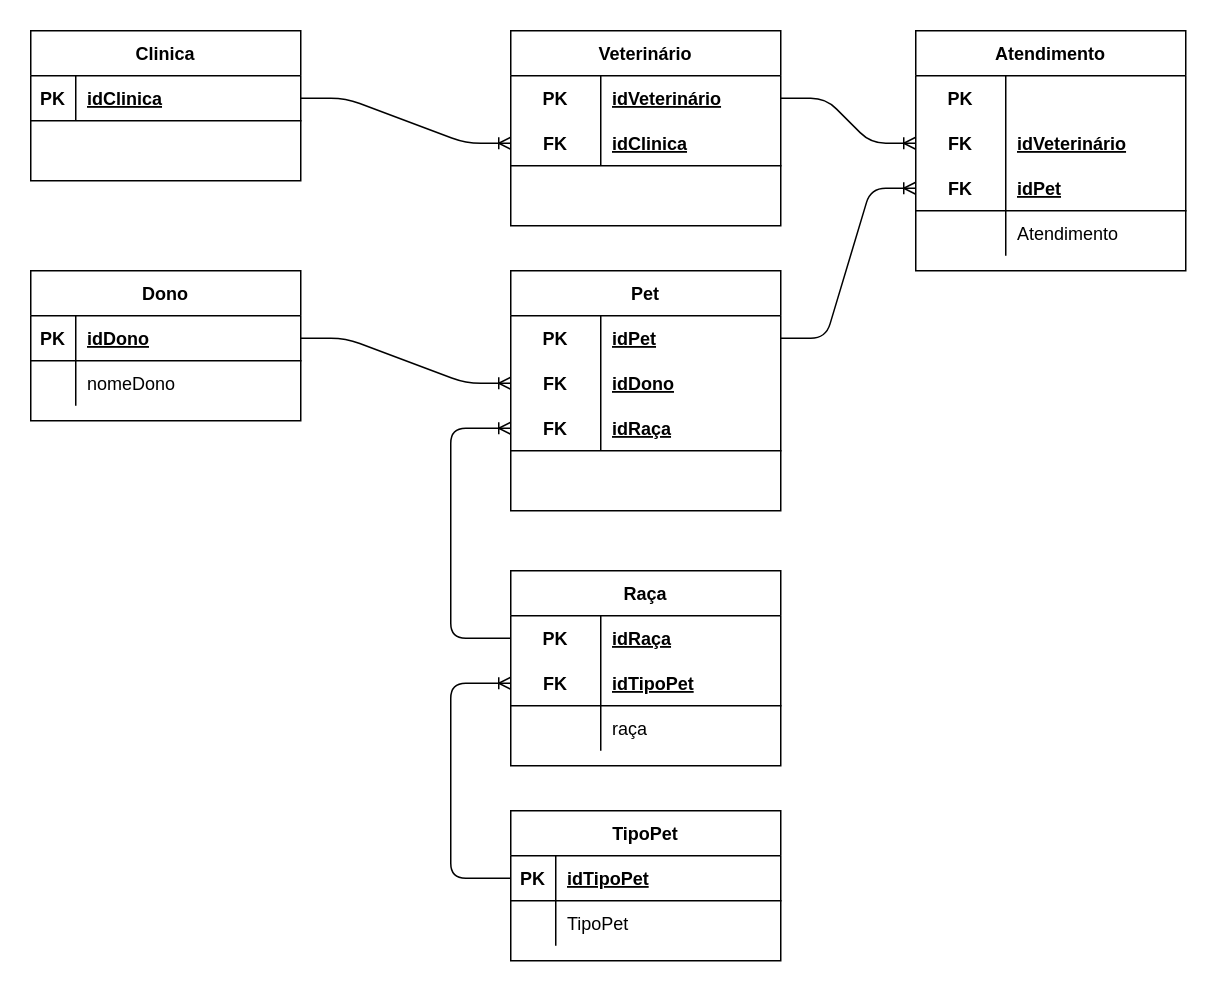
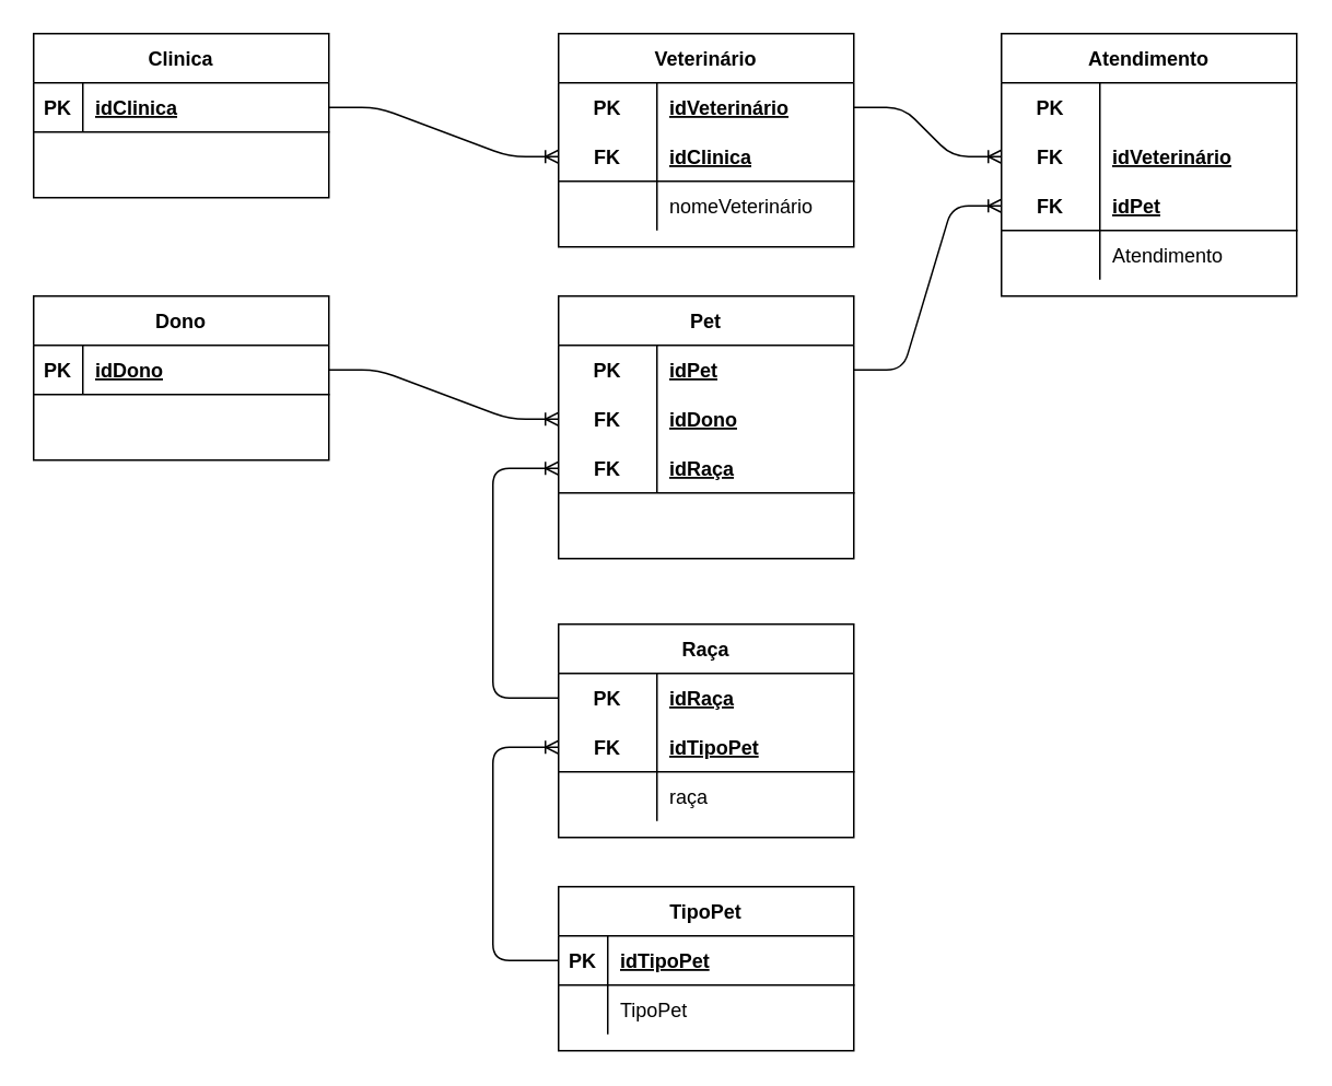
  <mxCell id="0" />
  <mxCell id="1" parent="0" />
  <mxCell id="2" value="Pet" style="shape=table;startSize=30;container=1;collapsible=1;childLayout=tableLayout;fixedRows=1;rowLines=0;fontStyle=1;align=center;resizeLast=1;" parent="1" vertex="1"><mxGeometry x="340" y="180" width="180" height="160" as="geometry" /></mxCell>
  <mxCell id="3" style="shape=partialRectangle;collapsible=0;dropTarget=0;pointerEvents=0;fillColor=none;top=0;left=0;bottom=0;right=0;points=[[0,0.5],[1,0.5]];portConstraint=eastwest;" parent="2" vertex="1"><mxGeometry y="30" width="180" height="30" as="geometry" /></mxCell>
  <mxCell id="4" value="PK" style="shape=partialRectangle;connectable=0;fillColor=none;top=0;left=0;bottom=0;right=0;fontStyle=1;overflow=hidden;" parent="3" vertex="1"><mxGeometry width="60" height="30" as="geometry" /></mxCell>
  <mxCell id="5" value="idPet" style="shape=partialRectangle;connectable=0;fillColor=none;top=0;left=0;bottom=0;right=0;align=left;spacingLeft=6;fontStyle=5;overflow=hidden;" parent="3" vertex="1"><mxGeometry x="60" width="120" height="30" as="geometry" /></mxCell>
  <mxCell id="6" value="" style="shape=partialRectangle;collapsible=0;dropTarget=0;pointerEvents=0;fillColor=none;top=0;left=0;bottom=0;right=0;points=[[0,0.5],[1,0.5]];portConstraint=eastwest;" parent="2" vertex="1"><mxGeometry y="60" width="180" height="30" as="geometry" /></mxCell>
  <mxCell id="7" value="FK" style="shape=partialRectangle;connectable=0;fillColor=none;top=0;left=0;bottom=0;right=0;fontStyle=1;overflow=hidden;" parent="6" vertex="1"><mxGeometry width="60" height="30" as="geometry" /></mxCell>
  <mxCell id="8" value="idDono" style="shape=partialRectangle;connectable=0;fillColor=none;top=0;left=0;bottom=0;right=0;align=left;spacingLeft=6;fontStyle=5;overflow=hidden;" parent="6" vertex="1"><mxGeometry x="60" width="120" height="30" as="geometry" /></mxCell>
  <mxCell id="9" value="" style="shape=partialRectangle;collapsible=0;dropTarget=0;pointerEvents=0;fillColor=none;top=0;left=0;bottom=1;right=0;points=[[0,0.5],[1,0.5]];portConstraint=eastwest;" parent="2" vertex="1"><mxGeometry y="90" width="180" height="30" as="geometry" /></mxCell>
  <mxCell id="10" value="FK" style="shape=partialRectangle;connectable=0;fillColor=none;top=0;left=0;bottom=0;right=0;fontStyle=1;overflow=hidden;" parent="9" vertex="1"><mxGeometry width="60" height="30" as="geometry" /></mxCell>
  <mxCell id="11" value="idRaça" style="shape=partialRectangle;connectable=0;fillColor=none;top=0;left=0;bottom=0;right=0;align=left;spacingLeft=6;fontStyle=5;overflow=hidden;" parent="9" vertex="1"><mxGeometry x="60" width="120" height="30" as="geometry" /></mxCell>
  <mxCell id="12" value="" style="shape=partialRectangle;collapsible=0;dropTarget=0;pointerEvents=0;fillColor=none;top=0;left=0;bottom=0;right=0;points=[[0,0.5],[1,0.5]];portConstraint=eastwest;" parent="2" vertex="1"><mxGeometry y="120" width="180" height="30" as="geometry" /></mxCell>
  <mxCell id="13" value="" style="shape=partialRectangle;connectable=0;fillColor=none;top=0;left=0;bottom=0;right=0;editable=1;overflow=hidden;" parent="12" vertex="1"><mxGeometry width="60" height="30" as="geometry" /></mxCell>
  <mxCell id="14" value="Dono" style="shape=table;startSize=30;container=1;collapsible=1;childLayout=tableLayout;fixedRows=1;rowLines=0;fontStyle=1;align=center;resizeLast=1;" parent="1" vertex="1"><mxGeometry x="20" y="180" width="180" height="100" as="geometry" /></mxCell>
  <mxCell id="15" value="" style="shape=partialRectangle;collapsible=0;dropTarget=0;pointerEvents=0;fillColor=none;top=0;left=0;bottom=1;right=0;points=[[0,0.5],[1,0.5]];portConstraint=eastwest;" parent="14" vertex="1"><mxGeometry y="30" width="180" height="30" as="geometry" /></mxCell>
  <mxCell id="16" value="PK" style="shape=partialRectangle;connectable=0;fillColor=none;top=0;left=0;bottom=0;right=0;fontStyle=1;overflow=hidden;" parent="15" vertex="1"><mxGeometry width="30" height="30" as="geometry" /></mxCell>
  <mxCell id="17" value="idDono" style="shape=partialRectangle;connectable=0;fillColor=none;top=0;left=0;bottom=0;right=0;align=left;spacingLeft=6;fontStyle=5;overflow=hidden;" parent="15" vertex="1"><mxGeometry x="30" width="150" height="30" as="geometry" /></mxCell>
  <mxCell id="18" value="" style="shape=partialRectangle;collapsible=0;dropTarget=0;pointerEvents=0;fillColor=none;top=0;left=0;bottom=0;right=0;points=[[0,0.5],[1,0.5]];portConstraint=eastwest;" parent="14" vertex="1"><mxGeometry y="60" width="180" height="30" as="geometry" /></mxCell>
  <mxCell id="19" value="" style="shape=partialRectangle;connectable=0;fillColor=none;top=0;left=0;bottom=0;right=0;editable=1;overflow=hidden;" parent="18" vertex="1"><mxGeometry width="30" height="30" as="geometry" /></mxCell>
- <mxCell id="20" value="nomeDono" style="shape=partialRectangle;connectable=0;fillColor=none;top=0;left=0;bottom=0;right=0;align=left;spacingLeft=6;overflow=hidden;" parent="18" vertex="1"><mxGeometry x="30" width="150" height="30" as="geometry" /></mxCell>
  <mxCell id="21" value="" style="edgeStyle=entityRelationEdgeStyle;fontSize=12;html=1;endArrow=ERoneToMany;entryX=0;entryY=0.5;entryDx=0;entryDy=0;exitX=1;exitY=0.5;exitDx=0;exitDy=0;" parent="1" source="15" target="6" edge="1"><mxGeometry width="100" height="100" relative="1" as="geometry"><mxPoint x="60" y="570" as="sourcePoint" /><mxPoint x="160" y="470" as="targetPoint" /></mxGeometry></mxCell>
  <mxCell id="22" value="Raça" style="shape=table;startSize=30;container=1;collapsible=1;childLayout=tableLayout;fixedRows=1;rowLines=0;fontStyle=1;align=center;resizeLast=1;" parent="1" vertex="1"><mxGeometry x="340" y="380" width="180" height="130" as="geometry" /></mxCell>
  <mxCell id="23" value="" style="shape=partialRectangle;collapsible=0;dropTarget=0;pointerEvents=0;fillColor=none;top=0;left=0;bottom=0;right=0;points=[[0,0.5],[1,0.5]];portConstraint=eastwest;" parent="22" vertex="1"><mxGeometry y="30" width="180" height="30" as="geometry" /></mxCell>
  <mxCell id="24" value="PK" style="shape=partialRectangle;connectable=0;fillColor=none;top=0;left=0;bottom=0;right=0;fontStyle=1;overflow=hidden;" parent="23" vertex="1"><mxGeometry width="60" height="30" as="geometry" /></mxCell>
  <mxCell id="25" value="idRaça" style="shape=partialRectangle;connectable=0;fillColor=none;top=0;left=0;bottom=0;right=0;align=left;spacingLeft=6;fontStyle=5;overflow=hidden;" parent="23" vertex="1"><mxGeometry x="60" width="120" height="30" as="geometry" /></mxCell>
  <mxCell id="26" value="" style="shape=partialRectangle;collapsible=0;dropTarget=0;pointerEvents=0;fillColor=none;top=0;left=0;bottom=1;right=0;points=[[0,0.5],[1,0.5]];portConstraint=eastwest;" parent="22" vertex="1"><mxGeometry y="60" width="180" height="30" as="geometry" /></mxCell>
  <mxCell id="27" value="FK" style="shape=partialRectangle;connectable=0;fillColor=none;top=0;left=0;bottom=0;right=0;fontStyle=1;overflow=hidden;" parent="26" vertex="1"><mxGeometry width="60" height="30" as="geometry" /></mxCell>
  <mxCell id="28" value="idTipoPet" style="shape=partialRectangle;connectable=0;fillColor=none;top=0;left=0;bottom=0;right=0;align=left;spacingLeft=6;fontStyle=5;overflow=hidden;" parent="26" vertex="1"><mxGeometry x="60" width="120" height="30" as="geometry" /></mxCell>
  <mxCell id="29" value="" style="shape=partialRectangle;collapsible=0;dropTarget=0;pointerEvents=0;fillColor=none;top=0;left=0;bottom=0;right=0;points=[[0,0.5],[1,0.5]];portConstraint=eastwest;" parent="22" vertex="1"><mxGeometry y="90" width="180" height="30" as="geometry" /></mxCell>
  <mxCell id="30" value="" style="shape=partialRectangle;connectable=0;fillColor=none;top=0;left=0;bottom=0;right=0;editable=1;overflow=hidden;" parent="29" vertex="1"><mxGeometry width="60" height="30" as="geometry" /></mxCell>
  <mxCell id="31" value="raça" style="shape=partialRectangle;connectable=0;fillColor=none;top=0;left=0;bottom=0;right=0;align=left;spacingLeft=6;overflow=hidden;" parent="29" vertex="1"><mxGeometry x="60" width="120" height="30" as="geometry" /></mxCell>
  <mxCell id="32" value="" style="edgeStyle=elbowEdgeStyle;fontSize=12;html=1;endArrow=ERoneToMany;exitX=0;exitY=0.5;exitDx=0;exitDy=0;entryX=0;entryY=0.5;entryDx=0;entryDy=0;" parent="1" source="23" target="9" edge="1"><mxGeometry width="100" height="100" relative="1" as="geometry"><mxPoint x="150" y="470" as="sourcePoint" /><mxPoint x="250" y="370" as="targetPoint" /><Array as="points"><mxPoint x="300" y="355" /></Array></mxGeometry></mxCell>
  <mxCell id="33" value="TipoPet" style="shape=table;startSize=30;container=1;collapsible=1;childLayout=tableLayout;fixedRows=1;rowLines=0;fontStyle=1;align=center;resizeLast=1;" parent="1" vertex="1"><mxGeometry x="340" y="540" width="180" height="100" as="geometry" /></mxCell>
  <mxCell id="34" value="" style="shape=partialRectangle;collapsible=0;dropTarget=0;pointerEvents=0;fillColor=none;top=0;left=0;bottom=1;right=0;points=[[0,0.5],[1,0.5]];portConstraint=eastwest;" parent="33" vertex="1"><mxGeometry y="30" width="180" height="30" as="geometry" /></mxCell>
  <mxCell id="35" value="PK" style="shape=partialRectangle;connectable=0;fillColor=none;top=0;left=0;bottom=0;right=0;fontStyle=1;overflow=hidden;" parent="34" vertex="1"><mxGeometry width="30" height="30" as="geometry" /></mxCell>
  <mxCell id="36" value="idTipoPet" style="shape=partialRectangle;connectable=0;fillColor=none;top=0;left=0;bottom=0;right=0;align=left;spacingLeft=6;fontStyle=5;overflow=hidden;" parent="34" vertex="1"><mxGeometry x="30" width="150" height="30" as="geometry" /></mxCell>
  <mxCell id="37" value="" style="shape=partialRectangle;collapsible=0;dropTarget=0;pointerEvents=0;fillColor=none;top=0;left=0;bottom=0;right=0;points=[[0,0.5],[1,0.5]];portConstraint=eastwest;" parent="33" vertex="1"><mxGeometry y="60" width="180" height="30" as="geometry" /></mxCell>
  <mxCell id="38" value="" style="shape=partialRectangle;connectable=0;fillColor=none;top=0;left=0;bottom=0;right=0;editable=1;overflow=hidden;" parent="37" vertex="1"><mxGeometry width="30" height="30" as="geometry" /></mxCell>
  <mxCell id="39" value="TipoPet" style="shape=partialRectangle;connectable=0;fillColor=none;top=0;left=0;bottom=0;right=0;align=left;spacingLeft=6;overflow=hidden;" parent="37" vertex="1"><mxGeometry x="30" width="150" height="30" as="geometry" /></mxCell>
  <mxCell id="40" value="" style="edgeStyle=elbowEdgeStyle;fontSize=12;html=1;endArrow=ERoneToMany;exitX=0;exitY=0.5;exitDx=0;exitDy=0;entryX=0;entryY=0.5;entryDx=0;entryDy=0;" parent="1" source="34" target="26" edge="1"><mxGeometry width="100" height="100" relative="1" as="geometry"><mxPoint x="250" y="600" as="sourcePoint" /><mxPoint x="250" y="460" as="targetPoint" /><Array as="points"><mxPoint x="300" y="510" /></Array></mxGeometry></mxCell>
  <mxCell id="41" value="Clinica" style="shape=table;startSize=30;container=1;collapsible=1;childLayout=tableLayout;fixedRows=1;rowLines=0;fontStyle=1;align=center;resizeLast=1;" parent="1" vertex="1"><mxGeometry x="20" y="20" width="180" height="100" as="geometry" /></mxCell>
  <mxCell id="42" value="" style="shape=partialRectangle;collapsible=0;dropTarget=0;pointerEvents=0;fillColor=none;top=0;left=0;bottom=1;right=0;points=[[0,0.5],[1,0.5]];portConstraint=eastwest;" parent="41" vertex="1"><mxGeometry y="30" width="180" height="30" as="geometry" /></mxCell>
  <mxCell id="43" value="PK" style="shape=partialRectangle;connectable=0;fillColor=none;top=0;left=0;bottom=0;right=0;fontStyle=1;overflow=hidden;" parent="42" vertex="1"><mxGeometry width="30" height="30" as="geometry" /></mxCell>
  <mxCell id="44" value="idClinica" style="shape=partialRectangle;connectable=0;fillColor=none;top=0;left=0;bottom=0;right=0;align=left;spacingLeft=6;fontStyle=5;overflow=hidden;" parent="42" vertex="1"><mxGeometry x="30" width="150" height="30" as="geometry" /></mxCell>
  <mxCell id="45" value="" style="shape=partialRectangle;collapsible=0;dropTarget=0;pointerEvents=0;fillColor=none;top=0;left=0;bottom=0;right=0;points=[[0,0.5],[1,0.5]];portConstraint=eastwest;" parent="41" vertex="1"><mxGeometry y="60" width="180" height="30" as="geometry" /></mxCell>
  <mxCell id="46" value="" style="shape=partialRectangle;connectable=0;fillColor=none;top=0;left=0;bottom=0;right=0;editable=1;overflow=hidden;" parent="45" vertex="1"><mxGeometry width="30" height="30" as="geometry" /></mxCell>
  <mxCell id="47" value="Veterinário" style="shape=table;startSize=30;container=1;collapsible=1;childLayout=tableLayout;fixedRows=1;rowLines=0;fontStyle=1;align=center;resizeLast=1;" parent="1" vertex="1"><mxGeometry x="340" y="20" width="180" height="130" as="geometry" /></mxCell>
  <mxCell id="48" value="" style="shape=partialRectangle;collapsible=0;dropTarget=0;pointerEvents=0;fillColor=none;top=0;left=0;bottom=0;right=0;points=[[0,0.5],[1,0.5]];portConstraint=eastwest;" parent="47" vertex="1"><mxGeometry y="30" width="180" height="30" as="geometry" /></mxCell>
  <mxCell id="49" value="PK" style="shape=partialRectangle;connectable=0;fillColor=none;top=0;left=0;bottom=0;right=0;fontStyle=1;overflow=hidden;" parent="48" vertex="1"><mxGeometry width="60" height="30" as="geometry" /></mxCell>
  <mxCell id="50" value="idVeterinário" style="shape=partialRectangle;connectable=0;fillColor=none;top=0;left=0;bottom=0;right=0;align=left;spacingLeft=6;fontStyle=5;overflow=hidden;" parent="48" vertex="1"><mxGeometry x="60" width="120" height="30" as="geometry" /></mxCell>
  <mxCell id="51" value="" style="shape=partialRectangle;collapsible=0;dropTarget=0;pointerEvents=0;fillColor=none;top=0;left=0;bottom=1;right=0;points=[[0,0.5],[1,0.5]];portConstraint=eastwest;" parent="47" vertex="1"><mxGeometry y="60" width="180" height="30" as="geometry" /></mxCell>
  <mxCell id="52" value="FK" style="shape=partialRectangle;connectable=0;fillColor=none;top=0;left=0;bottom=0;right=0;fontStyle=1;overflow=hidden;" parent="51" vertex="1"><mxGeometry width="60" height="30" as="geometry" /></mxCell>
  <mxCell id="53" value="idClinica" style="shape=partialRectangle;connectable=0;fillColor=none;top=0;left=0;bottom=0;right=0;align=left;spacingLeft=6;fontStyle=5;overflow=hidden;" parent="51" vertex="1"><mxGeometry x="60" width="120" height="30" as="geometry" /></mxCell>
  <mxCell id="54" value="" style="shape=partialRectangle;collapsible=0;dropTarget=0;pointerEvents=0;fillColor=none;top=0;left=0;bottom=0;right=0;points=[[0,0.5],[1,0.5]];portConstraint=eastwest;" parent="47" vertex="1"><mxGeometry y="90" width="180" height="30" as="geometry" /></mxCell>
  <mxCell id="55" value="" style="shape=partialRectangle;connectable=0;fillColor=none;top=0;left=0;bottom=0;right=0;editable=1;overflow=hidden;" parent="54" vertex="1"><mxGeometry width="60" height="30" as="geometry" /></mxCell>
+ <mxCell id="56" value="nomeVeterinário" style="shape=partialRectangle;connectable=0;fillColor=none;top=0;left=0;bottom=0;right=0;align=left;spacingLeft=6;overflow=hidden;" parent="54" vertex="1"><mxGeometry x="60" width="120" height="30" as="geometry" /></mxCell>
  <mxCell id="57" value="" style="edgeStyle=entityRelationEdgeStyle;fontSize=12;html=1;endArrow=ERoneToMany;entryX=0;entryY=0.5;entryDx=0;entryDy=0;exitX=1;exitY=0.5;exitDx=0;exitDy=0;" parent="1" source="42" target="51" edge="1"><mxGeometry width="100" height="100" relative="1" as="geometry"><mxPoint x="200" y="80" as="sourcePoint" /><mxPoint x="340" y="110" as="targetPoint" /></mxGeometry></mxCell>
  <mxCell id="58" value="Atendimento" style="shape=table;startSize=30;container=1;collapsible=1;childLayout=tableLayout;fixedRows=1;rowLines=0;fontStyle=1;align=center;resizeLast=1;" parent="1" vertex="1"><mxGeometry x="610" y="20" width="180" height="160" as="geometry" /></mxCell>
  <mxCell id="59" style="shape=partialRectangle;collapsible=0;dropTarget=0;pointerEvents=0;fillColor=none;top=0;left=0;bottom=0;right=0;points=[[0,0.5],[1,0.5]];portConstraint=eastwest;" parent="58" vertex="1"><mxGeometry y="30" width="180" height="30" as="geometry" /></mxCell>
  <mxCell id="60" value="PK" style="shape=partialRectangle;connectable=0;fillColor=none;top=0;left=0;bottom=0;right=0;fontStyle=1;overflow=hidden;" parent="59" vertex="1"><mxGeometry width="60" height="30" as="geometry" /></mxCell>
  <mxCell id="61" value="" style="shape=partialRectangle;collapsible=0;dropTarget=0;pointerEvents=0;fillColor=none;top=0;left=0;bottom=0;right=0;points=[[0,0.5],[1,0.5]];portConstraint=eastwest;" parent="58" vertex="1"><mxGeometry y="60" width="180" height="30" as="geometry" /></mxCell>
  <mxCell id="62" value="FK" style="shape=partialRectangle;connectable=0;fillColor=none;top=0;left=0;bottom=0;right=0;fontStyle=1;overflow=hidden;" parent="61" vertex="1"><mxGeometry width="60" height="30" as="geometry" /></mxCell>
  <mxCell id="63" value="idVeterinário" style="shape=partialRectangle;connectable=0;fillColor=none;top=0;left=0;bottom=0;right=0;align=left;spacingLeft=6;fontStyle=5;overflow=hidden;" parent="61" vertex="1"><mxGeometry x="60" width="120" height="30" as="geometry" /></mxCell>
  <mxCell id="64" value="" style="shape=partialRectangle;collapsible=0;dropTarget=0;pointerEvents=0;fillColor=none;top=0;left=0;bottom=1;right=0;points=[[0,0.5],[1,0.5]];portConstraint=eastwest;" parent="58" vertex="1"><mxGeometry y="90" width="180" height="30" as="geometry" /></mxCell>
  <mxCell id="65" value="FK" style="shape=partialRectangle;connectable=0;fillColor=none;top=0;left=0;bottom=0;right=0;fontStyle=1;overflow=hidden;" parent="64" vertex="1"><mxGeometry width="60" height="30" as="geometry" /></mxCell>
  <mxCell id="66" value="idPet" style="shape=partialRectangle;connectable=0;fillColor=none;top=0;left=0;bottom=0;right=0;align=left;spacingLeft=6;fontStyle=5;overflow=hidden;" parent="64" vertex="1"><mxGeometry x="60" width="120" height="30" as="geometry" /></mxCell>
  <mxCell id="67" value="" style="shape=partialRectangle;collapsible=0;dropTarget=0;pointerEvents=0;fillColor=none;top=0;left=0;bottom=0;right=0;points=[[0,0.5],[1,0.5]];portConstraint=eastwest;" parent="58" vertex="1"><mxGeometry y="120" width="180" height="30" as="geometry" /></mxCell>
  <mxCell id="68" value="" style="shape=partialRectangle;connectable=0;fillColor=none;top=0;left=0;bottom=0;right=0;editable=1;overflow=hidden;" parent="67" vertex="1"><mxGeometry width="60" height="30" as="geometry" /></mxCell>
  <mxCell id="69" value="Atendimento" style="shape=partialRectangle;connectable=0;fillColor=none;top=0;left=0;bottom=0;right=0;align=left;spacingLeft=6;overflow=hidden;" parent="67" vertex="1"><mxGeometry x="60" width="120" height="30" as="geometry" /></mxCell>
  <mxCell id="70" value="" style="edgeStyle=entityRelationEdgeStyle;fontSize=12;html=1;endArrow=ERoneToMany;entryX=0;entryY=0.5;entryDx=0;entryDy=0;exitX=1;exitY=0.5;exitDx=0;exitDy=0;" parent="1" source="48" target="61" edge="1"><mxGeometry width="100" height="100" relative="1" as="geometry"><mxPoint x="530" y="200" as="sourcePoint" /><mxPoint x="670" y="230" as="targetPoint" /></mxGeometry></mxCell>
  <mxCell id="71" value="" style="edgeStyle=entityRelationEdgeStyle;fontSize=12;html=1;endArrow=ERoneToMany;entryX=0;entryY=0.5;entryDx=0;entryDy=0;exitX=1;exitY=0.5;exitDx=0;exitDy=0;" parent="1" source="3" target="64" edge="1"><mxGeometry width="100" height="100" relative="1" as="geometry"><mxPoint x="570" y="240" as="sourcePoint" /><mxPoint x="710" y="270" as="targetPoint" /></mxGeometry></mxCell>
